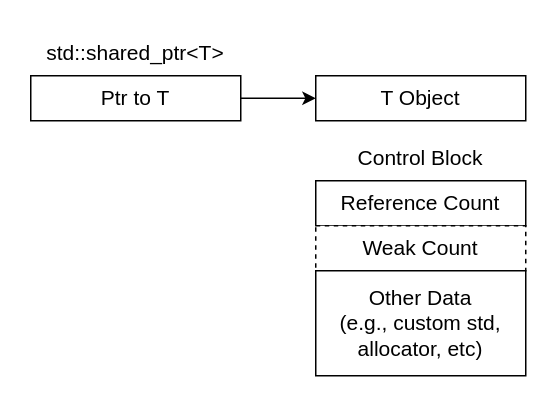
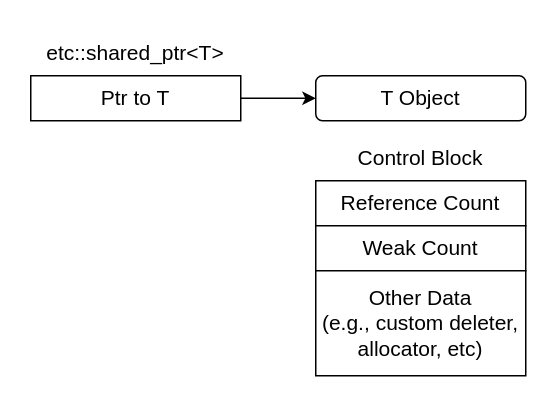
  <mxCell id="0" />
  <mxCell id="1" parent="0" />
  <mxCell id="2" value="Ptr to T" style="rounded=0;whiteSpace=wrap;html=1;fontSize=14;" parent="1" vertex="1"><mxGeometry x="20" y="50" width="140" height="30" as="geometry" /></mxCell>
- <mxCell id="3" value="T Object" style="rounded=0;whiteSpace=wrap;html=1;fontSize=14;" parent="1" vertex="1"><mxGeometry x="210" y="50" width="140" height="30" as="geometry" /></mxCell>
- <mxCell id="4" value="std::shared_ptr&amp;lt;T&amp;gt;" style="text;html=1;align=center;verticalAlign=middle;whiteSpace=wrap;rounded=0;fontSize=14;" parent="1" vertex="1"><mxGeometry x="20" y="20" width="140" height="30" as="geometry" /></mxCell>
+ <mxCell id="3" value="T Object" style="whiteSpace=wrap;html=1;fontSize=14;rounded=1;" parent="1" vertex="1"><mxGeometry x="210" y="50" width="140" height="30" as="geometry" /></mxCell>
+ <mxCell id="4" value="etc::shared_ptr&amp;lt;T&amp;gt;" style="text;html=1;align=center;verticalAlign=middle;whiteSpace=wrap;rounded=0;fontSize=14;" parent="1" vertex="1"><mxGeometry x="20" y="20" width="140" height="30" as="geometry" /></mxCell>
  <mxCell id="5" value="Control Block" style="text;html=1;align=center;verticalAlign=middle;whiteSpace=wrap;rounded=0;fontSize=14;" parent="1" vertex="1"><mxGeometry x="210" y="90" width="140" height="30" as="geometry" /></mxCell>
  <mxCell id="6" value="Reference Count" style="rounded=0;whiteSpace=wrap;html=1;fontSize=14;" parent="1" vertex="1"><mxGeometry x="210" y="120" width="140" height="30" as="geometry" /></mxCell>
- <mxCell id="7" value="Weak Count" style="rounded=0;whiteSpace=wrap;html=1;fontSize=14;dashed=1;" parent="1" vertex="1"><mxGeometry x="210" y="150" width="140" height="30" as="geometry" /></mxCell>
- <mxCell id="8" value="Other Data&lt;div&gt;(e.g., custom std, allocator, etc)&lt;/div&gt;" style="rounded=0;whiteSpace=wrap;html=1;fontSize=14;" parent="1" vertex="1"><mxGeometry x="210" y="180" width="140" height="70" as="geometry" /></mxCell>
+ <mxCell id="7" value="Weak Count" style="rounded=0;whiteSpace=wrap;html=1;fontSize=14;" parent="1" vertex="1"><mxGeometry x="210" y="150" width="140" height="30" as="geometry" /></mxCell>
+ <mxCell id="8" value="Other Data&lt;div&gt;(e.g., custom deleter, allocator, etc)&lt;/div&gt;" style="rounded=0;whiteSpace=wrap;html=1;fontSize=14;" parent="1" vertex="1"><mxGeometry x="210" y="180" width="140" height="70" as="geometry" /></mxCell>
  <mxCell id="9" value="" style="endArrow=classic;html=1;rounded=0;exitX=1;exitY=0.5;exitDx=0;exitDy=0;entryX=0;entryY=0.5;entryDx=0;entryDy=0;" parent="1" source="2" target="3" edge="1"><mxGeometry width="50" height="50" relative="1" as="geometry"><mxPoint x="160" y="110" as="sourcePoint" /><mxPoint x="210" y="60" as="targetPoint" /></mxGeometry></mxCell>
